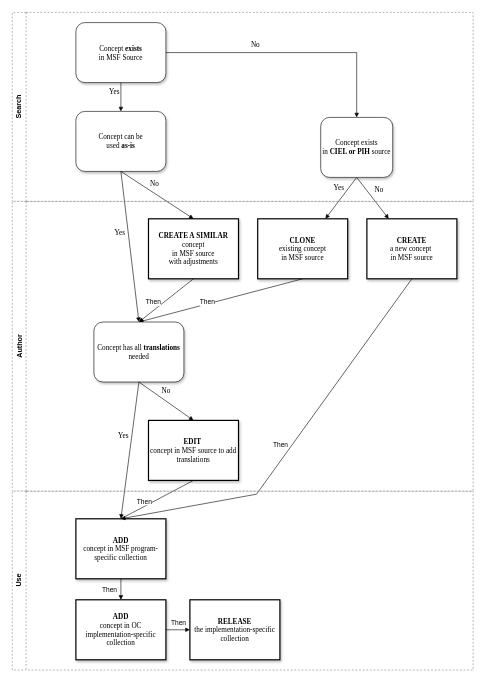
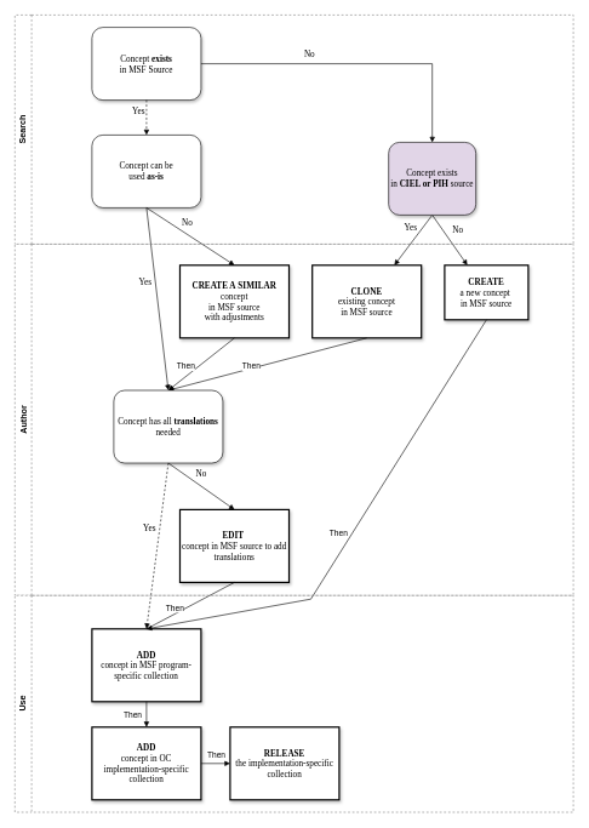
  <mxCell id="0" />
  <mxCell id="1" parent="0" />
  <mxCell id="2" value="Concept &lt;b&gt;exists&lt;/b&gt; &lt;br&gt;in MSF Source" style="whiteSpace=wrap;html=1;rounded=1;shadow=1;labelBackgroundColor=none;strokeWidth=1;fontFamily=Verdana;fontSize=12;align=center;" parent="1" vertex="1"><mxGeometry x="126" y="37" width="150" height="100" as="geometry" /></mxCell>
  <mxCell id="3" value="Concept can be &lt;br&gt;used &lt;b&gt;as-is&lt;/b&gt;" style="whiteSpace=wrap;html=1;rounded=1;shadow=1;labelBackgroundColor=none;strokeWidth=1;fontFamily=Verdana;fontSize=12;align=center;" parent="1" vertex="1"><mxGeometry x="126" y="185" width="150" height="100" as="geometry" /></mxCell>
  <mxCell id="4" value="No" style="rounded=0;html=1;labelBackgroundColor=none;startArrow=none;startFill=0;startSize=5;endArrow=block;endFill=1;endSize=5;jettySize=auto;orthogonalLoop=1;strokeWidth=1;fontFamily=Verdana;fontSize=12" parent="1" source="2" target="30" edge="1"><mxGeometry x="-0.3" y="13" relative="1" as="geometry"><mxPoint as="offset" /><Array as="points"><mxPoint x="594" y="87" /></Array></mxGeometry></mxCell>
- <mxCell id="5" value="Yes" style="rounded=0;html=1;labelBackgroundColor=none;startArrow=none;startFill=0;startSize=5;endArrow=block;endFill=1;endSize=5;jettySize=auto;orthogonalLoop=1;strokeWidth=1;fontFamily=Verdana;fontSize=12" parent="1" source="2" target="3" edge="1"><mxGeometry x="-0.359" y="-11" relative="1" as="geometry"><mxPoint as="offset" /></mxGeometry></mxCell>
+ <mxCell id="5" value="Yes" style="rounded=0;html=1;labelBackgroundColor=none;startArrow=none;startFill=0;startSize=5;endArrow=block;endFill=1;endSize=5;jettySize=auto;orthogonalLoop=1;strokeWidth=1;fontFamily=Verdana;fontSize=12;dashed=1;" parent="1" source="2" target="3" edge="1"><mxGeometry x="-0.359" y="-11" relative="1" as="geometry"><mxPoint as="offset" /></mxGeometry></mxCell>
  <mxCell id="6" value="&lt;b&gt;ADD&lt;/b&gt; &lt;br&gt;concept&amp;nbsp;in OC&lt;br&gt;implementation-specific collection" style="whiteSpace=wrap;html=1;rounded=0;shadow=1;labelBackgroundColor=none;strokeWidth=2;fontFamily=Verdana;fontSize=12;align=center;" parent="1" vertex="1"><mxGeometry x="126" y="999" width="150" height="100" as="geometry" /></mxCell>
  <mxCell id="7" value="&lt;b&gt;CREATE A&lt;/b&gt; &lt;b&gt;SIMILAR&lt;/b&gt; concept &lt;br&gt;in MSF source &lt;br&gt;with adjustments" style="whiteSpace=wrap;html=1;rounded=0;shadow=1;labelBackgroundColor=none;strokeWidth=2;fontFamily=Verdana;fontSize=12;align=center;" parent="1" vertex="1"><mxGeometry x="247" y="364" width="150" height="100" as="geometry" /></mxCell>
  <mxCell id="8" value="&lt;b&gt;CLONE&lt;/b&gt; &lt;br&gt;existing concept &lt;br&gt;in MSF source" style="whiteSpace=wrap;html=1;rounded=0;shadow=1;labelBackgroundColor=none;strokeWidth=2;fontFamily=Verdana;fontSize=12;align=center;" parent="1" vertex="1"><mxGeometry x="429" y="364" width="150" height="100" as="geometry" /></mxCell>
- <mxCell id="9" value="&lt;b&gt;CREATE&lt;/b&gt; &lt;br&gt;a new concept&amp;nbsp;&lt;div&gt;in MSF source&lt;/div&gt;" style="whiteSpace=wrap;html=1;rounded=0;shadow=1;labelBackgroundColor=none;strokeWidth=2;fontFamily=Verdana;fontSize=12;align=center;" parent="1" vertex="1"><mxGeometry x="611" y="364" width="150" height="100" as="geometry" /></mxCell>
+ <mxCell id="9" value="&lt;b&gt;CREATE&lt;/b&gt; &lt;br&gt;a new concept&amp;nbsp;&lt;div&gt;in MSF source&lt;/div&gt;" style="whiteSpace=wrap;html=1;rounded=0;shadow=1;labelBackgroundColor=none;strokeWidth=2;fontFamily=Verdana;fontSize=12;align=center;" parent="1" vertex="1"><mxGeometry x="611" y="364" width="115" height="75" as="geometry" /></mxCell>
  <mxCell id="10" value="No" style="rounded=0;html=1;labelBackgroundColor=none;startArrow=none;startFill=0;startSize=5;endArrow=block;endFill=1;endSize=5;jettySize=auto;orthogonalLoop=1;strokeWidth=1;fontFamily=Verdana;fontSize=12;entryX=0.5;entryY=0;entryDx=0;entryDy=0;exitX=0.5;exitY=1;exitDx=0;exitDy=0;" parent="1" source="3" target="7" edge="1"><mxGeometry x="-0.2" y="14" relative="1" as="geometry"><mxPoint as="offset" /><mxPoint x="201" y="324" as="sourcePoint" /></mxGeometry></mxCell>
  <mxCell id="11" value="Yes" style="rounded=0;html=1;labelBackgroundColor=none;startArrow=none;startFill=0;startSize=5;endArrow=block;endFill=1;endSize=5;jettySize=auto;orthogonalLoop=1;strokeWidth=1;fontFamily=Verdana;fontSize=12;exitX=0.5;exitY=1;exitDx=0;exitDy=0;" parent="1" source="30" target="8" edge="1"><mxGeometry x="-0.261" y="-13" relative="1" as="geometry"><mxPoint as="offset" /><mxPoint x="597.429" y="324" as="sourcePoint" /></mxGeometry></mxCell>
  <mxCell id="12" value="No" style="rounded=0;html=1;labelBackgroundColor=none;startArrow=none;startFill=0;startSize=5;endArrow=block;endFill=1;endSize=5;jettySize=auto;orthogonalLoop=1;strokeWidth=1;fontFamily=Verdana;fontSize=12;exitX=0.5;exitY=1;exitDx=0;exitDy=0;" parent="1" source="30" target="9" edge="1"><mxGeometry x="-0.129" y="17" relative="1" as="geometry"><mxPoint as="offset" /><mxPoint x="663.143" y="324" as="sourcePoint" /></mxGeometry></mxCell>
  <mxCell id="13" value="&lt;b&gt;ADD&lt;/b&gt;&lt;div&gt; concept in MSF program-specific collection&lt;br&gt;&lt;/div&gt;" style="whiteSpace=wrap;html=1;rounded=0;shadow=1;labelBackgroundColor=none;strokeWidth=2;fontFamily=Verdana;fontSize=12;align=center;" vertex="1" parent="1"><mxGeometry x="126" y="864" width="150" height="100" as="geometry" /></mxCell>
  <mxCell id="14" value="Yes" style="rounded=0;html=1;labelBackgroundColor=none;startArrow=none;startFill=0;startSize=5;endArrow=block;endFill=1;endSize=5;jettySize=auto;orthogonalLoop=1;strokeWidth=1;fontFamily=Verdana;fontSize=12;entryX=0.5;entryY=0;entryDx=0;entryDy=0;exitX=0.5;exitY=1;exitDx=0;exitDy=0;" edge="1" parent="1" source="3" target="24"><mxGeometry x="-0.2" y="-14" relative="1" as="geometry"><mxPoint as="offset" /><mxPoint x="201" y="324" as="sourcePoint" /><mxPoint x="146" y="464" as="targetPoint" /></mxGeometry></mxCell>
  <mxCell id="15" value="" style="rounded=0;html=1;labelBackgroundColor=none;startArrow=none;startFill=0;startSize=5;endArrow=block;endFill=1;endSize=5;jettySize=auto;orthogonalLoop=1;strokeWidth=1;fontFamily=Verdana;fontSize=12;entryX=0.5;entryY=0;entryDx=0;entryDy=0;exitX=0.5;exitY=1;exitDx=0;exitDy=0;" edge="1" parent="1" source="13" target="6"><mxGeometry x="-0.2" y="-14" relative="1" as="geometry"><mxPoint as="offset" /><mxPoint x="-204" y="334" as="sourcePoint" /><mxPoint x="-204" y="444" as="targetPoint" /></mxGeometry></mxCell>
  <mxCell id="16" value="Then" style="edgeLabel;html=1;align=center;verticalAlign=middle;resizable=0;points=[];" vertex="1" connectable="0" parent="15"><mxGeometry x="0.011" y="2" relative="1" as="geometry"><mxPoint x="-22" as="offset" /></mxGeometry></mxCell>
  <mxCell id="17" value="" style="rounded=0;html=1;labelBackgroundColor=none;startArrow=none;startFill=0;startSize=5;endArrow=block;endFill=1;endSize=5;jettySize=auto;orthogonalLoop=1;strokeWidth=1;fontFamily=Verdana;fontSize=12;entryX=0.5;entryY=0;entryDx=0;entryDy=0;exitX=0.5;exitY=1;exitDx=0;exitDy=0;" edge="1" parent="1" source="7" target="24"><mxGeometry x="-0.2" y="-14" relative="1" as="geometry"><mxPoint as="offset" /><mxPoint x="279.75" y="454" as="sourcePoint" /><mxPoint x="-214" y="364" as="targetPoint" /></mxGeometry></mxCell>
  <mxCell id="18" value="Then" style="edgeLabel;html=1;align=center;verticalAlign=middle;resizable=0;points=[];" vertex="1" connectable="0" parent="17"><mxGeometry x="0.011" y="2" relative="1" as="geometry"><mxPoint x="-22" as="offset" /></mxGeometry></mxCell>
  <mxCell id="19" value="" style="rounded=0;html=1;labelBackgroundColor=none;startArrow=none;startFill=0;startSize=5;endArrow=block;endFill=1;endSize=5;jettySize=auto;orthogonalLoop=1;strokeWidth=1;fontFamily=Verdana;fontSize=12;entryX=0.5;entryY=0;entryDx=0;entryDy=0;exitX=0.5;exitY=1;exitDx=0;exitDy=0;" edge="1" parent="1" source="8" target="24"><mxGeometry x="-0.2" y="-14" relative="1" as="geometry"><mxPoint as="offset" /><mxPoint x="311" y="489" as="sourcePoint" /><mxPoint x="456" y="489" as="targetPoint" /></mxGeometry></mxCell>
  <mxCell id="20" value="Then" style="edgeLabel;html=1;align=center;verticalAlign=middle;resizable=0;points=[];" vertex="1" connectable="0" parent="19"><mxGeometry x="0.011" y="2" relative="1" as="geometry"><mxPoint x="-22" as="offset" /></mxGeometry></mxCell>
  <mxCell id="21" value="" style="rounded=0;html=1;labelBackgroundColor=none;startArrow=none;startFill=0;startSize=5;endArrow=block;endFill=1;endSize=5;jettySize=auto;orthogonalLoop=1;strokeWidth=1;fontFamily=Verdana;fontSize=12;exitX=0.5;exitY=1;exitDx=0;exitDy=0;entryX=0.5;entryY=0;entryDx=0;entryDy=0;" edge="1" parent="1" source="9" target="13"><mxGeometry x="-0.2" y="-14" relative="1" as="geometry"><mxPoint as="offset" /><mxPoint x="756" y="314" as="sourcePoint" /><mxPoint x="369" y="675" as="targetPoint" /><Array as="points"><mxPoint x="427" y="823" /></Array></mxGeometry></mxCell>
  <mxCell id="22" value="Then" style="edgeLabel;html=1;align=center;verticalAlign=middle;resizable=0;points=[];" vertex="1" connectable="0" parent="21"><mxGeometry x="0.011" y="2" relative="1" as="geometry"><mxPoint x="-22" as="offset" /></mxGeometry></mxCell>
  <mxCell id="23" value="&lt;b&gt;EDIT&amp;nbsp;&lt;/b&gt;&lt;br&gt;concept in MSF source to add translations" style="whiteSpace=wrap;html=1;rounded=0;shadow=1;labelBackgroundColor=none;strokeWidth=2;fontFamily=Verdana;fontSize=12;align=center;" vertex="1" parent="1"><mxGeometry x="247" y="700" width="150" height="100" as="geometry" /></mxCell>
  <mxCell id="24" value="Concept has all &lt;b&gt;translations&lt;/b&gt; needed" style="whiteSpace=wrap;html=1;rounded=1;shadow=1;labelBackgroundColor=none;strokeWidth=1;fontFamily=Verdana;fontSize=12;align=center;" vertex="1" parent="1"><mxGeometry x="156" y="536" width="150" height="100" as="geometry" /></mxCell>
  <mxCell id="25" value="No" style="rounded=0;html=1;labelBackgroundColor=none;startArrow=none;startFill=0;startSize=5;endArrow=block;endFill=1;endSize=5;jettySize=auto;orthogonalLoop=1;strokeWidth=1;fontFamily=Verdana;fontSize=12;entryX=0.5;entryY=0;entryDx=0;entryDy=0;exitX=0.5;exitY=1;exitDx=0;exitDy=0;" edge="1" parent="1" source="24" target="23"><mxGeometry x="-0.2" y="14" relative="1" as="geometry"><mxPoint as="offset" /><mxPoint x="211" y="255" as="sourcePoint" /><mxPoint x="363" y="334" as="targetPoint" /></mxGeometry></mxCell>
- <mxCell id="26" value="Yes" style="rounded=0;html=1;labelBackgroundColor=none;startArrow=none;startFill=0;startSize=5;endArrow=block;endFill=1;endSize=5;jettySize=auto;orthogonalLoop=1;strokeWidth=1;fontFamily=Verdana;fontSize=12;entryX=0.5;entryY=0;entryDx=0;entryDy=0;exitX=0.5;exitY=1;exitDx=0;exitDy=0;" edge="1" parent="1" source="24" target="13"><mxGeometry x="-0.2" y="-14" relative="1" as="geometry"><mxPoint as="offset" /><mxPoint x="211" y="255" as="sourcePoint" /><mxPoint x="211" y="506" as="targetPoint" /></mxGeometry></mxCell>
+ <mxCell id="26" value="Yes" style="rounded=0;html=1;labelBackgroundColor=none;startArrow=none;startFill=0;startSize=5;endArrow=block;endFill=1;endSize=5;jettySize=auto;orthogonalLoop=1;strokeWidth=1;fontFamily=Verdana;fontSize=12;entryX=0.5;entryY=0;entryDx=0;entryDy=0;exitX=0.5;exitY=1;exitDx=0;exitDy=0;dashed=1;" edge="1" parent="1" source="24" target="13"><mxGeometry x="-0.2" y="-14" relative="1" as="geometry"><mxPoint as="offset" /><mxPoint x="211" y="255" as="sourcePoint" /><mxPoint x="211" y="506" as="targetPoint" /></mxGeometry></mxCell>
  <mxCell id="27" value="" style="rounded=0;html=1;labelBackgroundColor=none;startArrow=none;startFill=0;startSize=5;endArrow=none;endFill=1;endSize=5;jettySize=auto;orthogonalLoop=1;strokeWidth=1;fontFamily=Verdana;fontSize=12;entryX=0.5;entryY=0;entryDx=0;entryDy=0;exitX=0.5;exitY=1;exitDx=0;exitDy=0;" edge="1" parent="1" source="23" target="13"><mxGeometry x="-0.2" y="-14" relative="1" as="geometry"><mxPoint as="offset" /><mxPoint x="547" y="434" as="sourcePoint" /><mxPoint x="286" y="556" as="targetPoint" /></mxGeometry></mxCell>
  <mxCell id="28" value="Then" style="edgeLabel;html=1;align=center;verticalAlign=middle;resizable=0;points=[];" vertex="1" connectable="0" parent="27"><mxGeometry x="0.011" y="2" relative="1" as="geometry"><mxPoint x="-22" as="offset" /></mxGeometry></mxCell>
  <mxCell id="29" value="Search" style="swimlane;horizontal=0;whiteSpace=wrap;html=1;strokeWidth=1;dashed=1;strokeColor=#808080;" vertex="1" parent="1"><mxGeometry x="20" y="20" width="768" height="315" as="geometry" /></mxCell>
- <mxCell id="30" value="Concept exists &lt;br&gt;in &lt;b&gt;CIEL or PIH&lt;/b&gt; source" style="whiteSpace=wrap;html=1;rounded=1;shadow=1;labelBackgroundColor=none;strokeWidth=1;fontFamily=Verdana;fontSize=12;align=center;" parent="29" vertex="1"><mxGeometry x="514" y="175" width="120" height="100" as="geometry" /></mxCell>
+ <mxCell id="30" value="Concept exists &lt;br&gt;in &lt;b&gt;CIEL or PIH&lt;/b&gt; source" style="whiteSpace=wrap;html=1;rounded=1;shadow=1;labelBackgroundColor=none;strokeWidth=1;fontFamily=Verdana;fontSize=12;align=center;fillColor=#e1d5e7;" parent="29" vertex="1"><mxGeometry x="514" y="175" width="120" height="100" as="geometry" /></mxCell>
  <mxCell id="31" value="Author" style="swimlane;horizontal=0;whiteSpace=wrap;html=1;strokeWidth=1;dashed=1;strokeColor=#808080;" vertex="1" parent="1"><mxGeometry x="20" y="335" width="768" height="483" as="geometry" /></mxCell>
  <mxCell id="32" value="Use" style="swimlane;horizontal=0;whiteSpace=wrap;html=1;strokeWidth=1;dashed=1;strokeColor=#808080;" vertex="1" parent="1"><mxGeometry x="20" y="818" width="768" height="298" as="geometry"><mxRectangle x="39" y="851" width="32" height="138" as="alternateBounds" /></mxGeometry></mxCell>
  <mxCell id="33" value="&lt;b&gt;RELEASE&lt;/b&gt;&lt;br&gt;the implementation-specific collection" style="whiteSpace=wrap;html=1;rounded=0;shadow=1;labelBackgroundColor=none;strokeWidth=2;fontFamily=Verdana;fontSize=12;align=center;" vertex="1" parent="32"><mxGeometry x="296" y="181" width="150" height="100" as="geometry" /></mxCell>
  <mxCell id="34" value="" style="rounded=0;html=1;labelBackgroundColor=none;startArrow=none;startFill=0;startSize=5;endArrow=block;endFill=1;endSize=5;jettySize=auto;orthogonalLoop=1;strokeWidth=1;fontFamily=Verdana;fontSize=12;entryX=0;entryY=0.5;entryDx=0;entryDy=0;exitX=1;exitY=0.5;exitDx=0;exitDy=0;" edge="1" parent="1" source="6" target="33"><mxGeometry x="-0.2" y="-14" relative="1" as="geometry"><mxPoint as="offset" /><mxPoint x="211" y="974" as="sourcePoint" /><mxPoint x="211" y="1009" as="targetPoint" /></mxGeometry></mxCell>
  <mxCell id="35" value="Then" style="edgeLabel;html=1;align=center;verticalAlign=middle;resizable=0;points=[];" vertex="1" connectable="0" parent="34"><mxGeometry x="0.011" y="2" relative="1" as="geometry"><mxPoint y="-11" as="offset" /></mxGeometry></mxCell>
